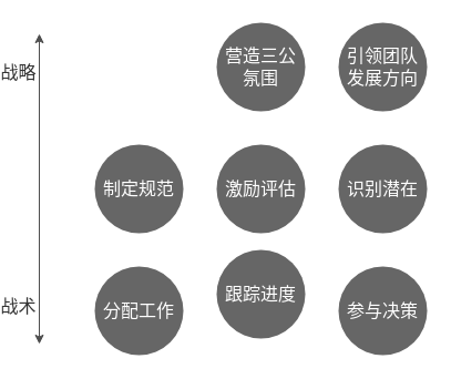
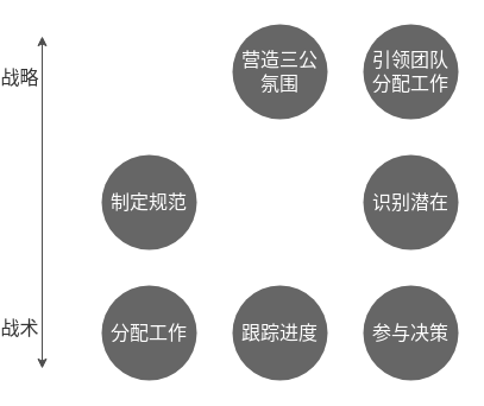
  <mxCell id="0" />
  <mxCell id="1" parent="0" />
  <mxCell id="2" value="&lt;div&gt;营造三公&lt;/div&gt;&lt;div&gt;氛围&lt;/div&gt;" style="ellipse;aspect=fixed;fillColor=#666666;strokeColor=none;fontColor=#FFFFFF;labelBackgroundColor=none;fontSize=16;whiteSpace=wrap;html=1;" vertex="1" parent="1"><mxGeometry x="180" y="20" width="80" height="80" as="geometry" /></mxCell>
- <mxCell id="3" value="&lt;div&gt;引领团队&lt;/div&gt;&lt;div&gt;发展方向&lt;/div&gt;" style="ellipse;aspect=fixed;fillColor=#666666;strokeColor=none;fontColor=#FFFFFF;labelBackgroundColor=none;fontSize=16;whiteSpace=wrap;html=1;" vertex="1" parent="1"><mxGeometry x="290" y="20" width="80" height="80" as="geometry" /></mxCell>
+ <mxCell id="3" value="&lt;div&gt;引领团队&lt;/div&gt;&lt;div&gt;分配工作&lt;/div&gt;" style="ellipse;aspect=fixed;fillColor=#666666;strokeColor=none;fontColor=#FFFFFF;labelBackgroundColor=none;fontSize=16;whiteSpace=wrap;html=1;" vertex="1" parent="1"><mxGeometry x="290" y="20" width="80" height="80" as="geometry" /></mxCell>
  <mxCell id="4" value="制定规范" style="ellipse;aspect=fixed;fillColor=#666666;strokeColor=none;fontColor=#FFFFFF;labelBackgroundColor=none;fontSize=16;whiteSpace=wrap;html=1;" vertex="1" parent="1"><mxGeometry x="70" y="130" width="80" height="80" as="geometry" /></mxCell>
- <mxCell id="5" value="激励评估" style="ellipse;aspect=fixed;fillColor=#666666;strokeColor=none;fontColor=#FFFFFF;labelBackgroundColor=none;fontSize=16;whiteSpace=wrap;html=1;" vertex="1" parent="1"><mxGeometry x="180" y="130" width="80" height="80" as="geometry" /></mxCell>
  <mxCell id="6" value="识别潜在" style="ellipse;aspect=fixed;fillColor=#666666;strokeColor=none;fontColor=#FFFFFF;labelBackgroundColor=none;fontSize=16;whiteSpace=wrap;html=1;" vertex="1" parent="1"><mxGeometry x="290" y="130" width="80" height="80" as="geometry" /></mxCell>
  <mxCell id="7" value="分配工作" style="ellipse;aspect=fixed;fillColor=#666666;strokeColor=none;fontColor=#FFFFFF;labelBackgroundColor=none;fontSize=16;whiteSpace=wrap;html=1;" vertex="1" parent="1"><mxGeometry x="70" y="240" width="80" height="80" as="geometry" /></mxCell>
- <mxCell id="8" value="跟踪进度" style="ellipse;aspect=fixed;fillColor=#666666;strokeColor=none;fontColor=#FFFFFF;labelBackgroundColor=none;fontSize=16;whiteSpace=wrap;html=1;" vertex="1" parent="1"><mxGeometry x="180" y="225" width="80" height="80" as="geometry" /></mxCell>
+ <mxCell id="8" value="跟踪进度" style="ellipse;aspect=fixed;fillColor=#666666;strokeColor=none;fontColor=#FFFFFF;labelBackgroundColor=none;fontSize=16;whiteSpace=wrap;html=1;" vertex="1" parent="1"><mxGeometry x="180" y="240" width="80" height="80" as="geometry" /></mxCell>
  <mxCell id="9" value="参与决策" style="ellipse;aspect=fixed;fillColor=#666666;strokeColor=none;fontColor=#FFFFFF;labelBackgroundColor=none;fontSize=16;whiteSpace=wrap;html=1;" vertex="1" parent="1"><mxGeometry x="290" y="240" width="80" height="80" as="geometry" /></mxCell>
  <mxCell id="10" value="" style="endArrow=classic;startArrow=classic;html=1;fontSize=16;fontColor=#333333;strokeColor=#4D4D4D;" edge="1" parent="1"><mxGeometry width="50" height="50" relative="1" as="geometry"><mxPoint x="20" y="310" as="sourcePoint" /><mxPoint x="20" y="30" as="targetPoint" /></mxGeometry></mxCell>
  <mxCell id="11" value="&lt;div&gt;战略&lt;/div&gt;&lt;div&gt;&lt;br&gt;&lt;/div&gt;&lt;div&gt;&lt;br&gt;&lt;/div&gt;&lt;div&gt;&lt;br&gt;&lt;/div&gt;&lt;div&gt;&lt;br&gt;&lt;/div&gt;&lt;div&gt;&lt;br&gt;&lt;/div&gt;&lt;div&gt;&lt;br&gt;&lt;/div&gt;&lt;div&gt;&lt;br&gt;&lt;/div&gt;&lt;div&gt;&lt;br&gt;&lt;/div&gt;&lt;div&gt;&lt;br&gt;&lt;/div&gt;&lt;div&gt;&lt;br&gt;&lt;/div&gt;&lt;div&gt;战术&lt;br&gt;&lt;/div&gt;" style="text;html=1;resizable=0;points=[];align=center;verticalAlign=middle;labelBackgroundColor=#ffffff;fontSize=16;fontColor=#333333;" vertex="1" connectable="0" parent="10"><mxGeometry x="-0.336" y="-2" relative="1" as="geometry"><mxPoint x="-22" y="-47" as="offset" /></mxGeometry></mxCell>
